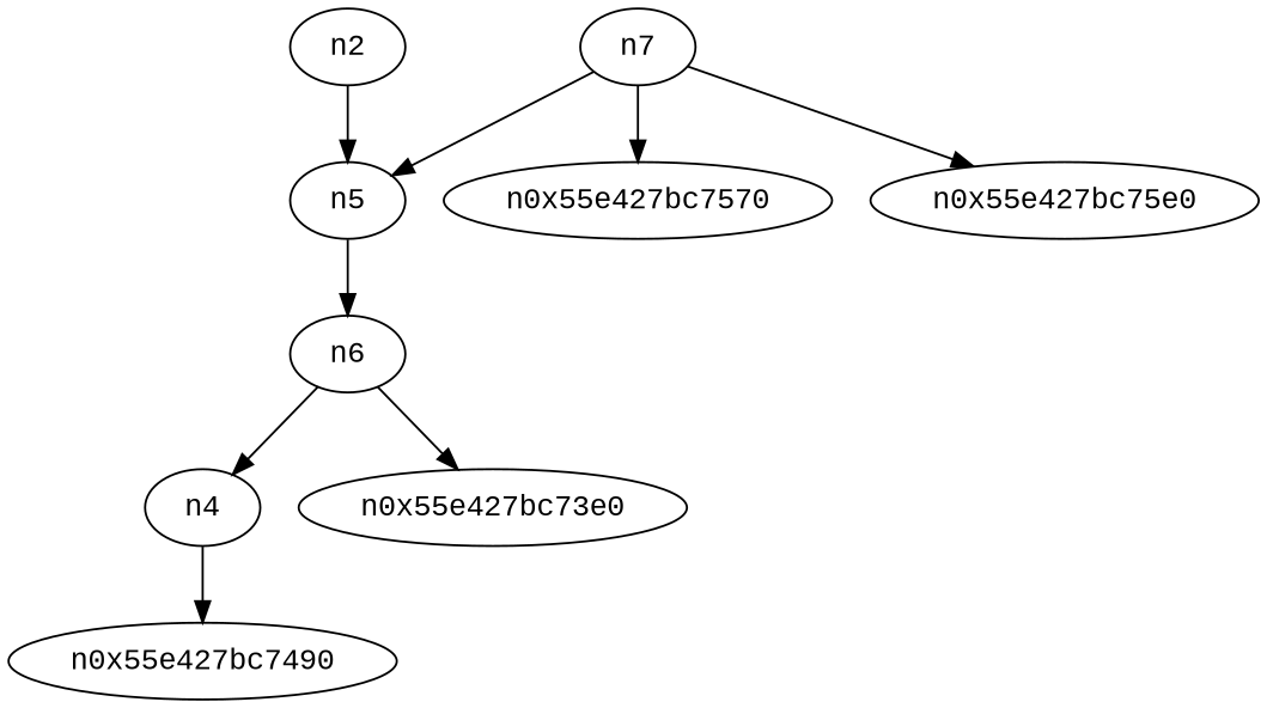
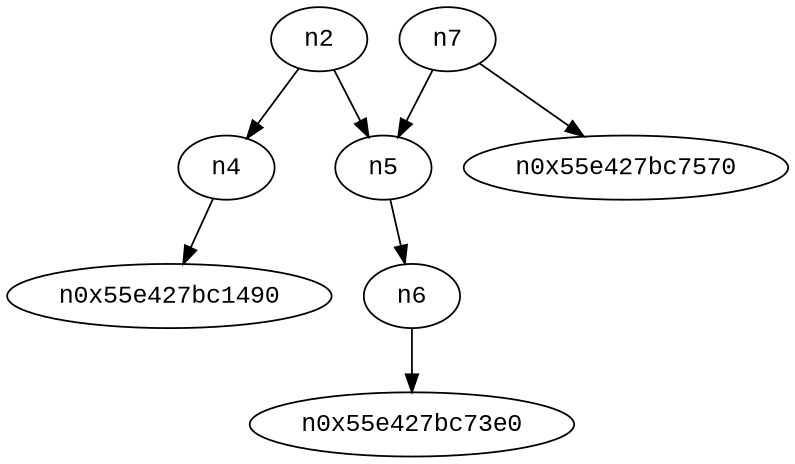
  digraph {
    fontname="Liberation Mono"
    node [fontname="Liberation Mono"]
    edge [fontname="Liberation Mono"]
    n3 [label=n2]
    n4
    n5
-   n0x55e427bc7490
+   n0x55e427bc7490 [label=n0x55e427bc1490]
    n6
    n0x55e427bc73e0
    n7
    n0x55e427bc7570
-   n0x55e427bc75e0
-   n6 -> n4
+   n3 -> n4
    n3 -> n5
    n4 -> n0x55e427bc7490
    n5 -> n6
    n6 -> n0x55e427bc73e0
    n7 -> n5
    n7 -> n0x55e427bc7570
-   n7 -> n0x55e427bc75e0
  }
